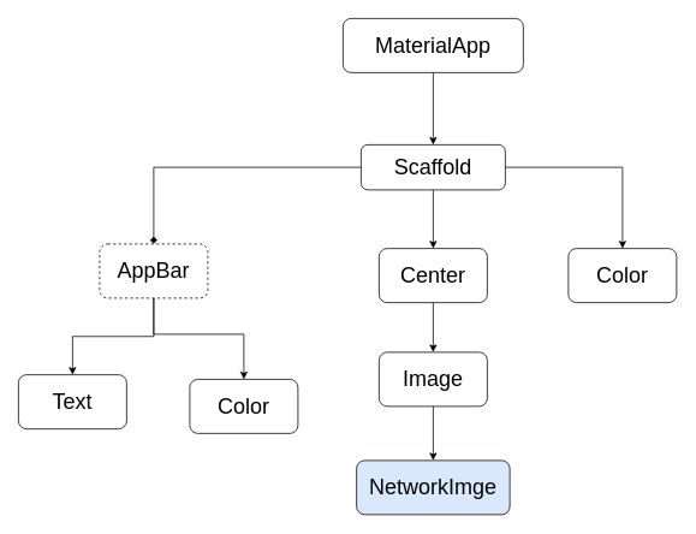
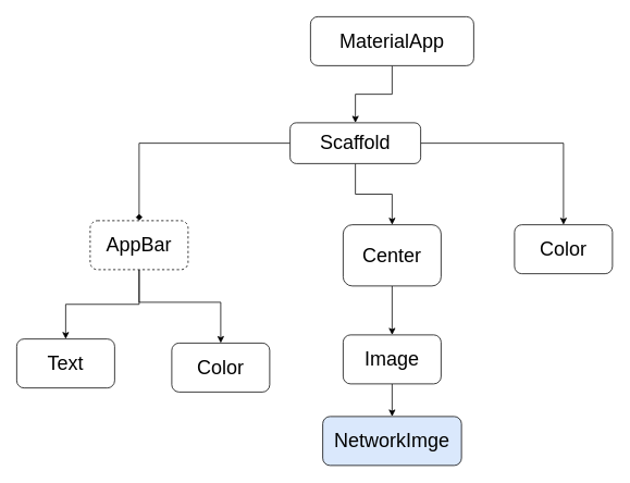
  <mxCell id="0" />
  <mxCell id="1" parent="0" />
  <mxCell id="2" style="edgeStyle=orthogonalEdgeStyle;rounded=0;orthogonalLoop=1;jettySize=auto;html=1;exitX=0.5;exitY=1;exitDx=0;exitDy=0;entryX=0.5;entryY=0;entryDx=0;entryDy=0;fontSize=24;" parent="1" source="3" target="7" edge="1"><mxGeometry relative="1" as="geometry" /></mxCell>
  <mxCell id="3" value="MaterialApp" style="rounded=1;whiteSpace=wrap;html=1;fontSize=24;" parent="1" vertex="1"><mxGeometry x="380" y="20" width="200" height="60" as="geometry" /></mxCell>
  <mxCell id="4" value="" style="edgeStyle=orthogonalEdgeStyle;rounded=0;orthogonalLoop=1;jettySize=auto;html=1;fontSize=24;" parent="1" source="7" target="8" edge="1"><mxGeometry relative="1" as="geometry" /></mxCell>
  <mxCell id="5" value="" style="edgeStyle=orthogonalEdgeStyle;rounded=0;orthogonalLoop=1;jettySize=auto;html=1;fontSize=24;" parent="1" source="7" target="10" edge="1"><mxGeometry relative="1" as="geometry" /></mxCell>
  <mxCell id="6" value="" style="edgeStyle=orthogonalEdgeStyle;rounded=0;orthogonalLoop=1;jettySize=auto;html=1;fontSize=24;endArrow=diamond;" parent="1" source="7" target="13" edge="1"><mxGeometry relative="1" as="geometry" /></mxCell>
- <mxCell id="7" value="Scaffold" style="rounded=1;whiteSpace=wrap;html=1;fontSize=24;" parent="1" vertex="1"><mxGeometry x="400" y="160" width="160" height="50" as="geometry" /></mxCell>
+ <mxCell id="7" value="Scaffold" style="rounded=1;whiteSpace=wrap;html=1;fontSize=24;" parent="1" vertex="1"><mxGeometry x="355" y="150" width="160" height="50" as="geometry" /></mxCell>
  <mxCell id="8" value="Color" style="whiteSpace=wrap;html=1;fontSize=24;rounded=1;" parent="1" vertex="1"><mxGeometry x="630" y="275" width="120" height="60" as="geometry" /></mxCell>
  <mxCell id="9" value="" style="edgeStyle=orthogonalEdgeStyle;rounded=0;orthogonalLoop=1;jettySize=auto;html=1;fontSize=24;" parent="1" source="10" target="15" edge="1"><mxGeometry relative="1" as="geometry" /></mxCell>
- <mxCell id="10" value="Center" style="whiteSpace=wrap;html=1;fontSize=24;rounded=1;" parent="1" vertex="1"><mxGeometry x="420" y="275" width="120" height="60" as="geometry" /></mxCell>
+ <mxCell id="10" value="Center" style="whiteSpace=wrap;html=1;fontSize=24;rounded=1;" parent="1" vertex="1"><mxGeometry x="420" y="275" width="120" height="75" as="geometry" /></mxCell>
  <mxCell id="11" value="" style="edgeStyle=orthogonalEdgeStyle;rounded=0;orthogonalLoop=1;jettySize=auto;html=1;fontSize=24;" parent="1" source="13" target="17" edge="1"><mxGeometry relative="1" as="geometry" /></mxCell>
  <mxCell id="12" value="" style="edgeStyle=orthogonalEdgeStyle;rounded=0;orthogonalLoop=1;jettySize=auto;html=1;fontSize=24;" parent="1" source="13" target="18" edge="1"><mxGeometry relative="1" as="geometry"><Array as="points"><mxPoint x="170" y="370" /><mxPoint x="270" y="370" /></Array></mxGeometry></mxCell>
  <mxCell id="13" value="AppBar" style="whiteSpace=wrap;html=1;fontSize=24;rounded=1;dashed=1;" parent="1" vertex="1"><mxGeometry x="110" y="270" width="120" height="60" as="geometry" /></mxCell>
  <mxCell id="14" value="" style="edgeStyle=orthogonalEdgeStyle;rounded=0;orthogonalLoop=1;jettySize=auto;html=1;fontSize=24;" parent="1" source="15" target="16" edge="1"><mxGeometry relative="1" as="geometry" /></mxCell>
- <mxCell id="15" value="Image" style="whiteSpace=wrap;html=1;fontSize=24;rounded=1;" parent="1" vertex="1"><mxGeometry x="420" y="390" width="120" height="60" as="geometry" /></mxCell>
+ <mxCell id="15" value="Image" style="whiteSpace=wrap;html=1;fontSize=24;rounded=1;" parent="1" vertex="1"><mxGeometry x="420" y="410" width="120" height="60" as="geometry" /></mxCell>
  <mxCell id="16" value="NetworkImge" style="whiteSpace=wrap;html=1;fontSize=24;rounded=1;fillColor=#dae8fc;" parent="1" vertex="1"><mxGeometry x="395" y="510" width="170" height="60" as="geometry" /></mxCell>
  <mxCell id="17" value="Text" style="whiteSpace=wrap;html=1;fontSize=24;rounded=1;" parent="1" vertex="1"><mxGeometry x="20" y="415" width="120" height="60" as="geometry" /></mxCell>
  <mxCell id="18" value="Color" style="whiteSpace=wrap;html=1;fontSize=24;rounded=1;" parent="1" vertex="1"><mxGeometry x="210" y="420" width="120" height="60" as="geometry" /></mxCell>
